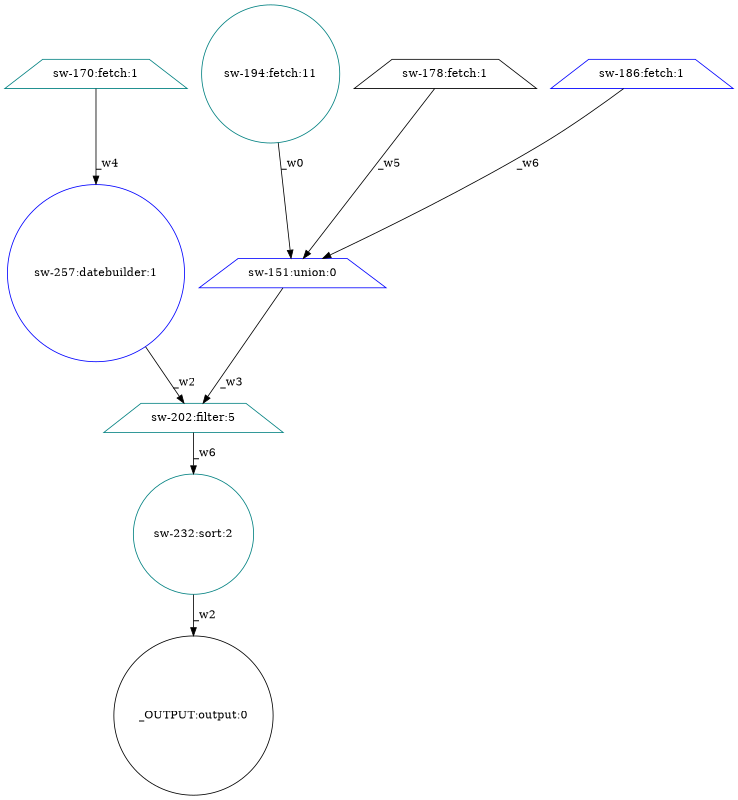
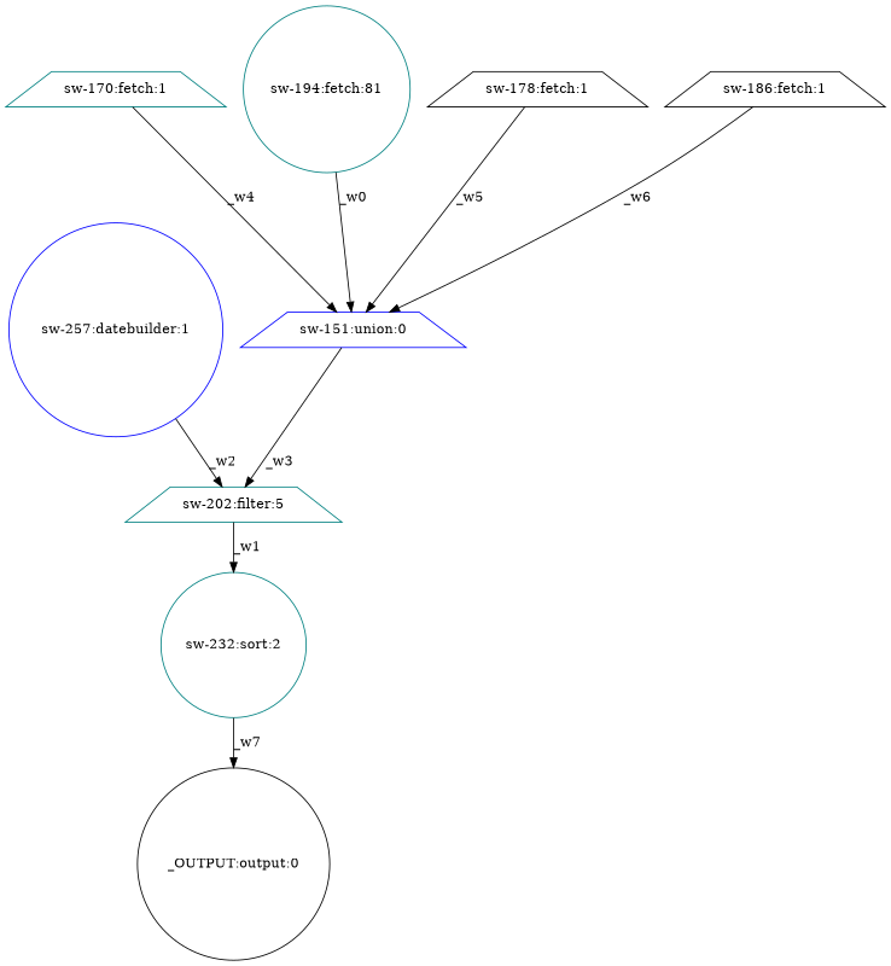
  digraph {
    node [color=teal shape=trapezium]
    n1 [color=blue label="sw-257:datebuilder:1" shape=circle]
    n2 [label="sw-202:filter:5"]
    n3 [label="sw-232:sort:2" shape=circle]
    n4 [color=black label="_OUTPUT:output:0" shape=circle]
-   n5 [color=blue label="sw-186:fetch:1"]
+   n5 [color=black label="sw-186:fetch:1"]
    n6 [color=blue label="sw-151:union:0"]
    n7 [label="sw-170:fetch:1"]
-   n8 [label="sw-194:fetch:11" shape=circle]
+   n8 [label="sw-194:fetch:81" shape=circle]
    n9 [color=black label="sw-178:fetch:1"]
    n1 -> n2 [label=_w2]
-   n2 -> n3 [label=_w6]
-   n3 -> n4 [label=_w2]
+   n2 -> n3 [label=_w1]
+   n3 -> n4 [label=_w7]
    n5 -> n6 [label=_w6]
    n6 -> n2 [label=_w3]
-   n7 -> n1 [label=_w4]
+   n7 -> n6 [label=_w4]
    n8 -> n6 [label=_w0]
    n9 -> n6 [label=_w5]
  }
